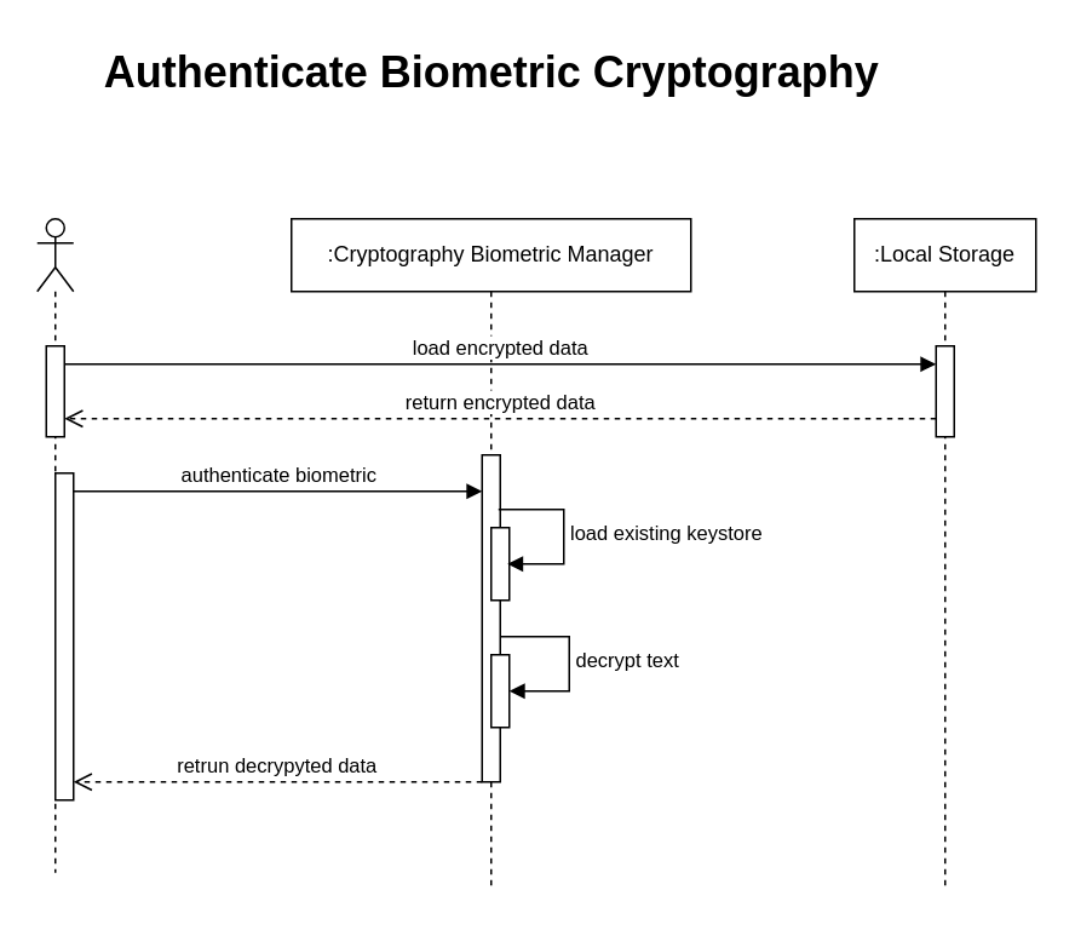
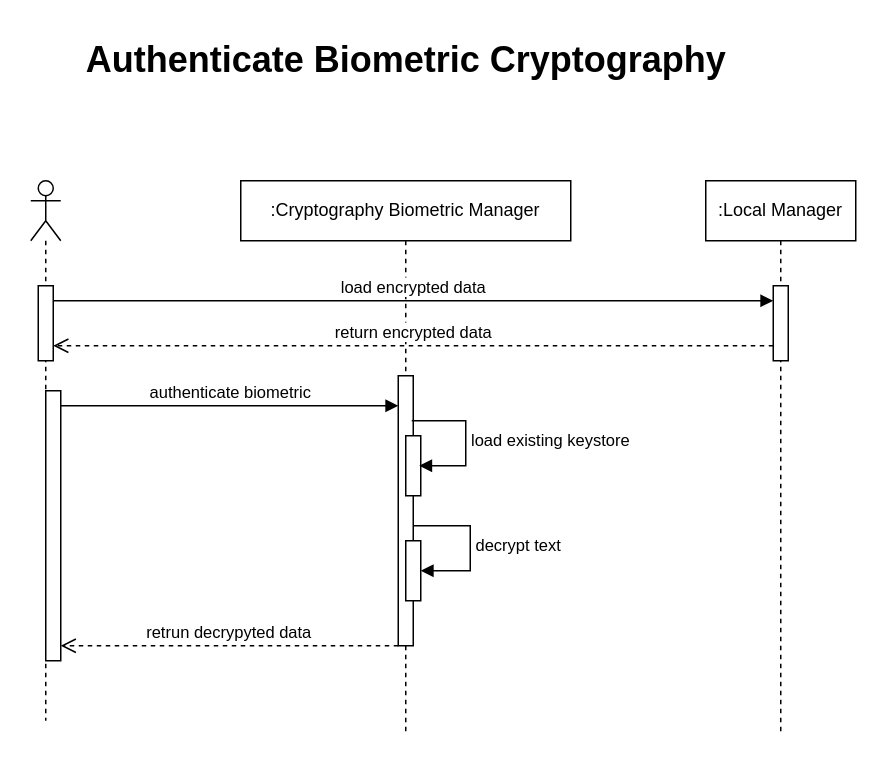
  <mxCell id="0" />
  <mxCell id="1" parent="0" />
  <mxCell id="2" value="" style="shape=umlLifeline;perimeter=lifelinePerimeter;whiteSpace=wrap;html=1;container=1;dropTarget=0;collapsible=0;recursiveResize=0;outlineConnect=0;portConstraint=eastwest;newEdgeStyle={&quot;curved&quot;:0,&quot;rounded&quot;:0};participant=umlActor;" parent="1" vertex="1"><mxGeometry x="20" y="120" width="20" height="360" as="geometry" /></mxCell>
  <mxCell id="3" value=":Cryptography Biometric Manager" style="shape=umlLifeline;perimeter=lifelinePerimeter;whiteSpace=wrap;html=1;container=1;dropTarget=0;collapsible=0;recursiveResize=0;outlineConnect=0;portConstraint=eastwest;newEdgeStyle={&quot;curved&quot;:0,&quot;rounded&quot;:0};" parent="1" vertex="1"><mxGeometry x="160" y="120" width="220" height="370" as="geometry" /></mxCell>
  <mxCell id="4" value="" style="html=1;points=[[0,0,0,0,5],[0,1,0,0,-5],[1,0,0,0,5],[1,1,0,0,-5]];perimeter=orthogonalPerimeter;outlineConnect=0;targetShapes=umlLifeline;portConstraint=eastwest;newEdgeStyle={&quot;curved&quot;:0,&quot;rounded&quot;:0};" parent="3" vertex="1"><mxGeometry x="105" y="130" width="10" height="180" as="geometry" /></mxCell>
  <mxCell id="5" value="" style="html=1;points=[[0,0,0,0,5],[0,1,0,0,-5],[1,0,0,0,5],[1,1,0,0,-5]];perimeter=orthogonalPerimeter;outlineConnect=0;targetShapes=umlLifeline;portConstraint=eastwest;newEdgeStyle={&quot;curved&quot;:0,&quot;rounded&quot;:0};" parent="3" vertex="1"><mxGeometry x="110" y="170" width="10" height="40" as="geometry" /></mxCell>
  <mxCell id="6" value="load existing keystore" style="html=1;align=left;spacingLeft=2;endArrow=block;rounded=0;edgeStyle=orthogonalEdgeStyle;curved=0;rounded=0;" parent="3" edge="1"><mxGeometry x="0.011" relative="1" as="geometry"><mxPoint x="114" y="160" as="sourcePoint" /><Array as="points"><mxPoint x="150" y="160" /><mxPoint x="150" y="190" /></Array><mxPoint x="119" y="190" as="targetPoint" /><mxPoint as="offset" /></mxGeometry></mxCell>
  <mxCell id="7" value="" style="html=1;points=[[0,0,0,0,5],[0,1,0,0,-5],[1,0,0,0,5],[1,1,0,0,-5]];perimeter=orthogonalPerimeter;outlineConnect=0;targetShapes=umlLifeline;portConstraint=eastwest;newEdgeStyle={&quot;curved&quot;:0,&quot;rounded&quot;:0};" parent="3" vertex="1"><mxGeometry x="110" y="240" width="10" height="40" as="geometry" /></mxCell>
  <mxCell id="8" value="decrypt text" style="html=1;align=left;spacingLeft=2;endArrow=block;rounded=0;edgeStyle=orthogonalEdgeStyle;curved=0;rounded=0;" parent="3" source="4" target="7" edge="1"><mxGeometry relative="1" as="geometry"><mxPoint x="123" y="220" as="sourcePoint" /><Array as="points"><mxPoint x="153" y="230" /><mxPoint x="153" y="260" /></Array></mxGeometry></mxCell>
- <mxCell id="9" value=":Local Storage" style="shape=umlLifeline;perimeter=lifelinePerimeter;whiteSpace=wrap;html=1;container=1;dropTarget=0;collapsible=0;recursiveResize=0;outlineConnect=0;portConstraint=eastwest;newEdgeStyle={&quot;curved&quot;:0,&quot;rounded&quot;:0};" parent="1" vertex="1"><mxGeometry x="470" y="120" width="100" height="370" as="geometry" /></mxCell>
+ <mxCell id="9" value=":Local Manager" style="shape=umlLifeline;perimeter=lifelinePerimeter;whiteSpace=wrap;html=1;container=1;dropTarget=0;collapsible=0;recursiveResize=0;outlineConnect=0;portConstraint=eastwest;newEdgeStyle={&quot;curved&quot;:0,&quot;rounded&quot;:0};" parent="1" vertex="1"><mxGeometry x="470" y="120" width="100" height="370" as="geometry" /></mxCell>
  <mxCell id="10" value="Authenticate Biometric Cryptography" style="text;strokeColor=none;fillColor=none;html=1;fontSize=24;fontStyle=1;verticalAlign=middle;align=center;" parent="1" vertex="1"><mxGeometry x="220" y="20" width="100" height="40" as="geometry" /></mxCell>
  <mxCell id="11" value="" style="html=1;points=[[0,0,0,0,5],[0,1,0,0,-5],[1,0,0,0,5],[1,1,0,0,-5]];perimeter=orthogonalPerimeter;outlineConnect=0;targetShapes=umlLifeline;portConstraint=eastwest;newEdgeStyle={&quot;curved&quot;:0,&quot;rounded&quot;:0};" parent="1" vertex="1"><mxGeometry x="25" y="190" width="10" height="50" as="geometry" /></mxCell>
  <mxCell id="12" value="" style="html=1;points=[[0,0,0,0,5],[0,1,0,0,-5],[1,0,0,0,5],[1,1,0,0,-5]];perimeter=orthogonalPerimeter;outlineConnect=0;targetShapes=umlLifeline;portConstraint=eastwest;newEdgeStyle={&quot;curved&quot;:0,&quot;rounded&quot;:0};" parent="1" vertex="1"><mxGeometry x="30" y="260" width="10" height="180" as="geometry" /></mxCell>
  <mxCell id="13" value="authenticate biometric" style="html=1;verticalAlign=bottom;endArrow=block;curved=0;rounded=0;" parent="1" target="4" edge="1"><mxGeometry width="80" relative="1" as="geometry"><mxPoint x="40" y="270" as="sourcePoint" /><mxPoint x="230" y="270" as="targetPoint" /><mxPoint as="offset" /></mxGeometry></mxCell>
  <mxCell id="14" value="retrun decrypyted data" style="html=1;verticalAlign=bottom;endArrow=open;dashed=1;endSize=8;curved=0;rounded=0;" parent="1" source="4" edge="1"><mxGeometry relative="1" as="geometry"><mxPoint x="230" y="430" as="sourcePoint" /><mxPoint x="40" y="430" as="targetPoint" /></mxGeometry></mxCell>
  <mxCell id="15" value="load encrypted data" style="html=1;verticalAlign=bottom;endArrow=block;curved=0;rounded=0;" parent="1" edge="1"><mxGeometry width="80" relative="1" as="geometry"><mxPoint x="35" y="200" as="sourcePoint" /><mxPoint x="515" y="200" as="targetPoint" /></mxGeometry></mxCell>
  <mxCell id="16" value="" style="html=1;points=[[0,0,0,0,5],[0,1,0,0,-5],[1,0,0,0,5],[1,1,0,0,-5]];perimeter=orthogonalPerimeter;outlineConnect=0;targetShapes=umlLifeline;portConstraint=eastwest;newEdgeStyle={&quot;curved&quot;:0,&quot;rounded&quot;:0};" parent="1" vertex="1"><mxGeometry x="515" y="190" width="10" height="50" as="geometry" /></mxCell>
  <mxCell id="17" value="return encrypted data" style="html=1;verticalAlign=bottom;endArrow=open;dashed=1;endSize=8;curved=0;rounded=0;" parent="1" source="16" edge="1"><mxGeometry relative="1" as="geometry"><mxPoint x="115" y="230" as="sourcePoint" /><mxPoint x="35" y="230" as="targetPoint" /></mxGeometry></mxCell>
